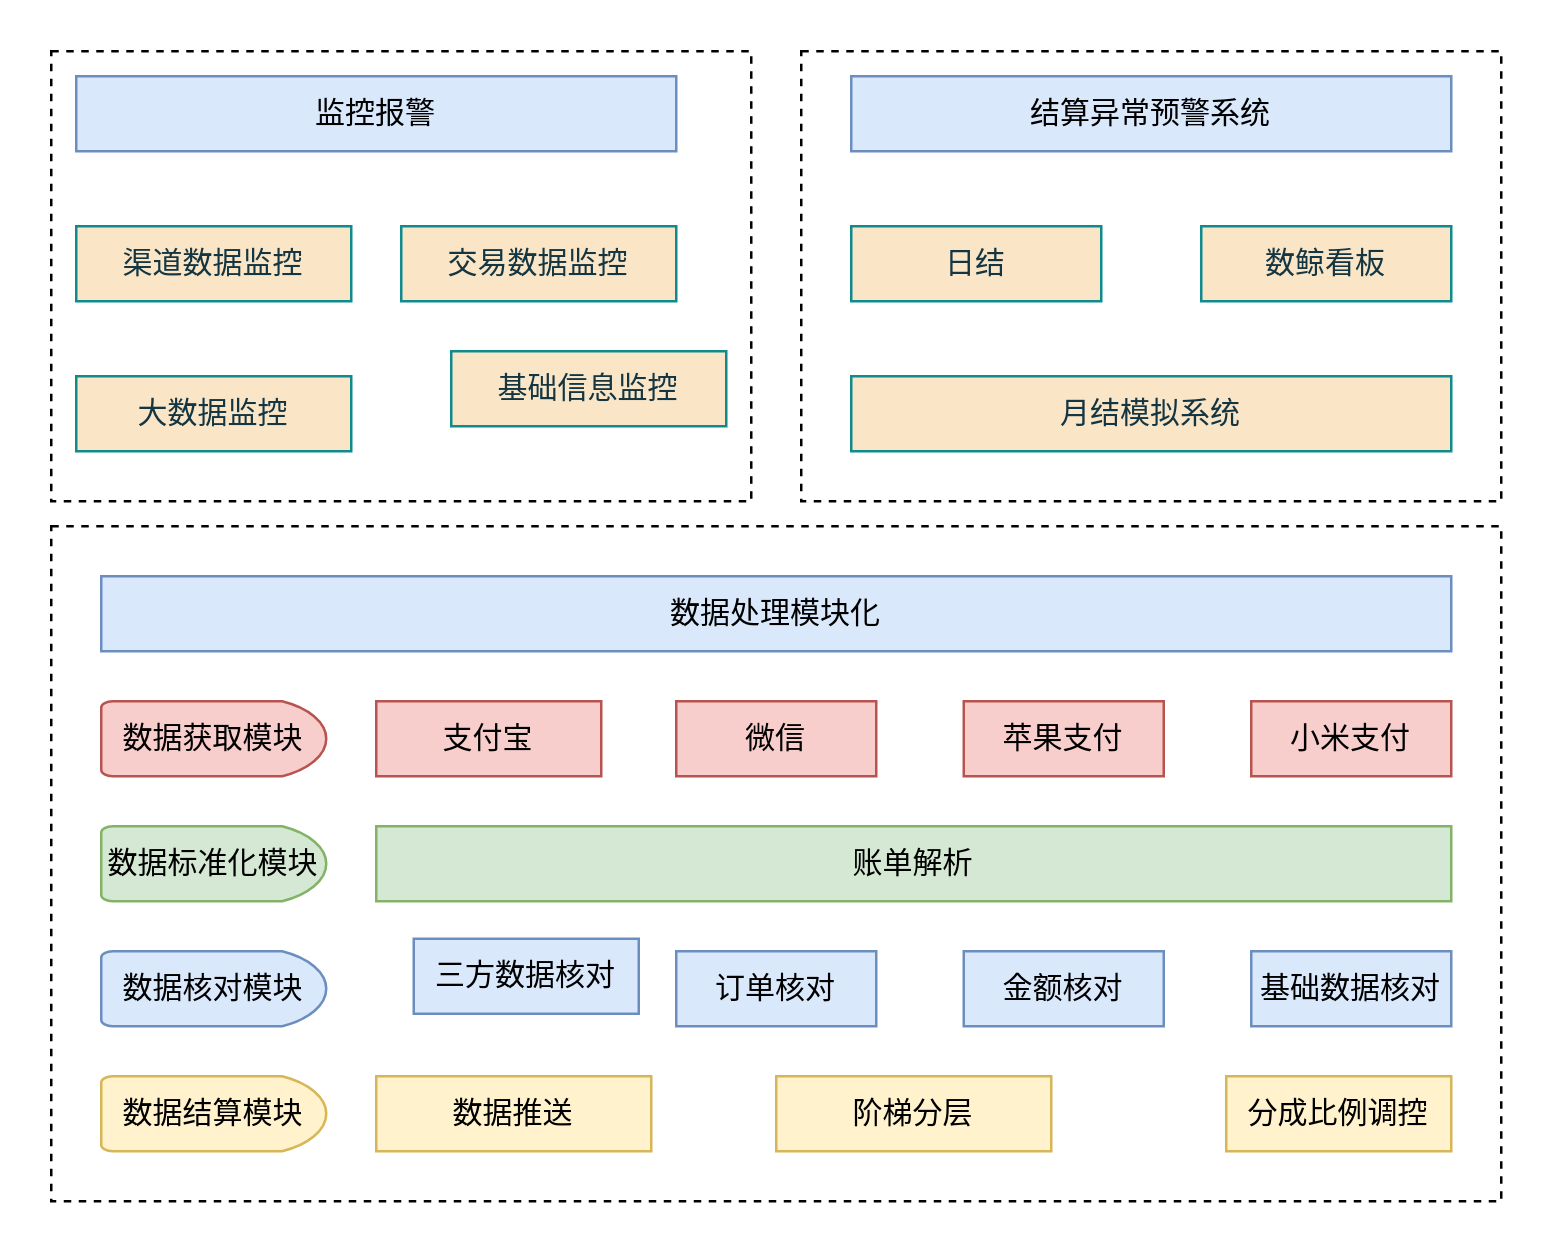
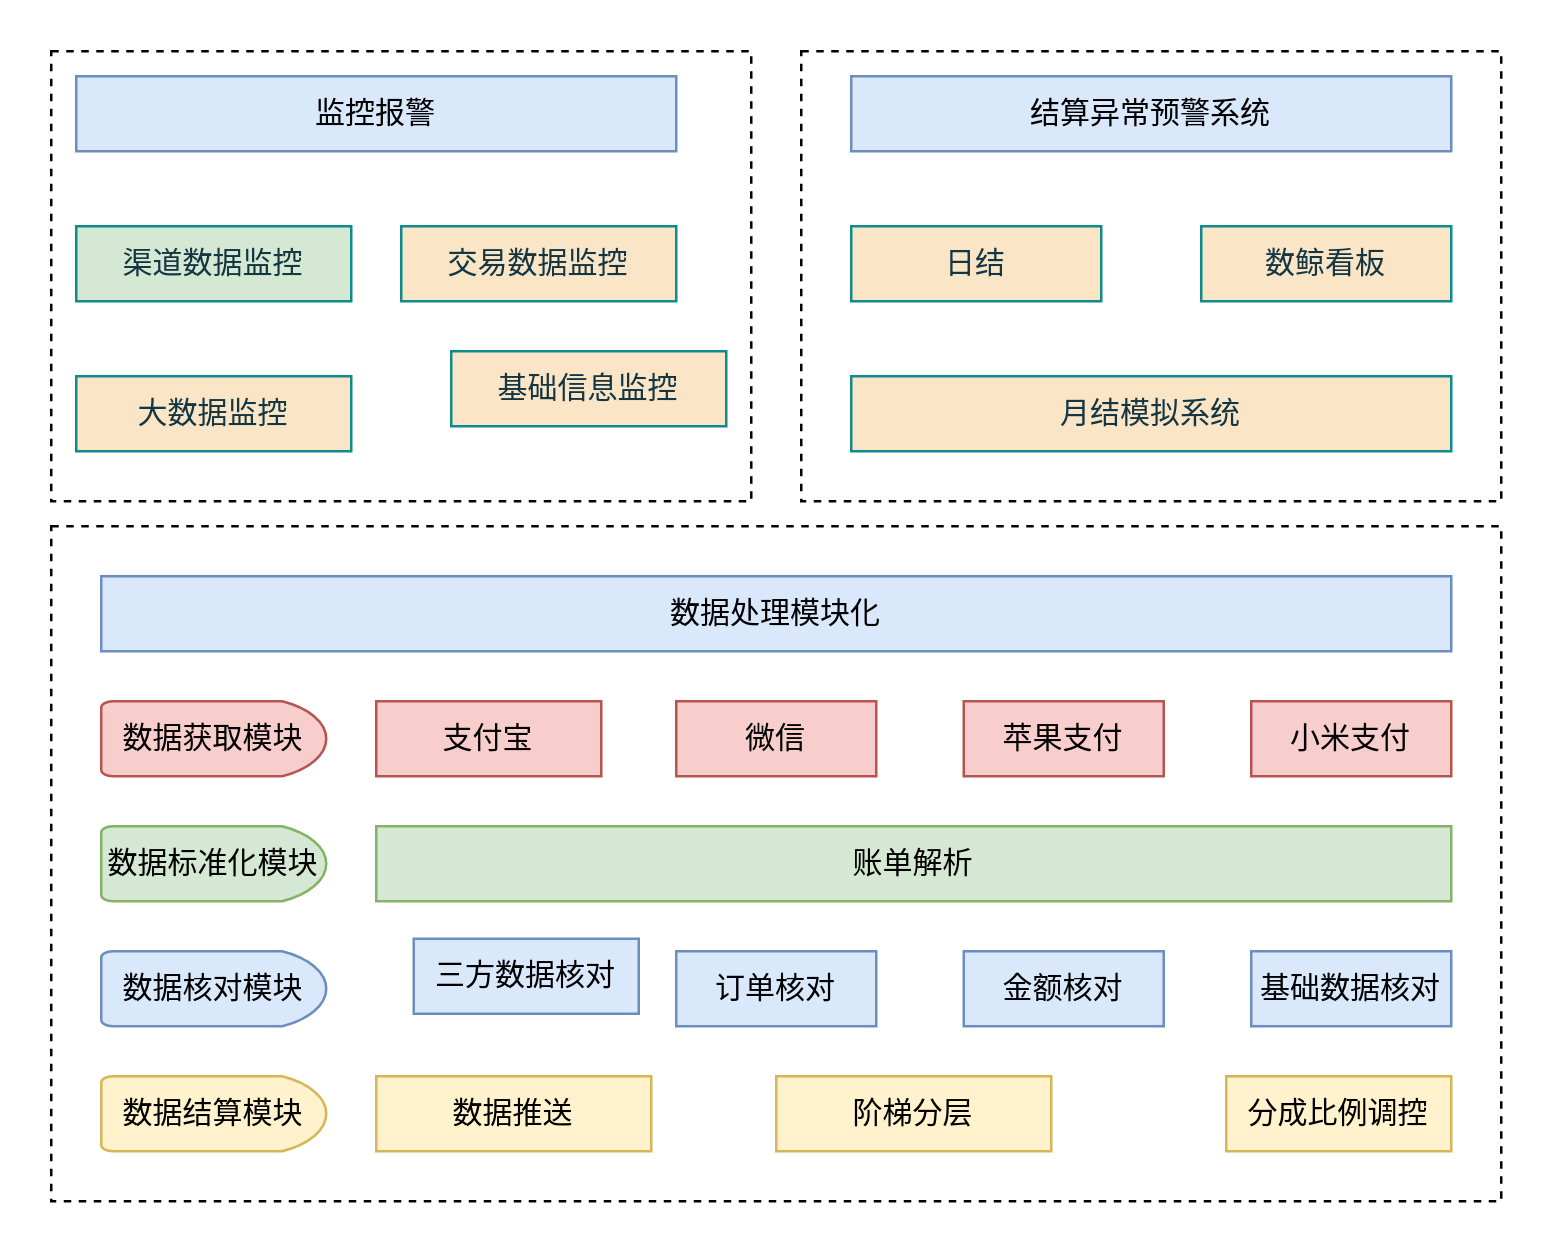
  <mxCell id="0" />
  <mxCell id="1" parent="0" />
  <mxCell id="2" value="" style="rounded=0;whiteSpace=wrap;html=1;dashed=1;" parent="1" vertex="1"><mxGeometry x="320" y="20" width="280" height="180" as="geometry" /></mxCell>
  <mxCell id="3" value="" style="rounded=0;whiteSpace=wrap;html=1;dashed=1;" parent="1" vertex="1"><mxGeometry x="20" y="210" width="580" height="270" as="geometry" /></mxCell>
  <mxCell id="4" value="" style="rounded=0;whiteSpace=wrap;html=1;dashed=1;" parent="1" vertex="1"><mxGeometry x="20" y="20" width="280" height="180" as="geometry" /></mxCell>
- <mxCell id="5" value="渠道数据监控" style="rounded=0;whiteSpace=wrap;html=1;strokeColor=#0F8B8D;fontColor=#143642;fillColor=#FAE5C7;" parent="1" vertex="1"><mxGeometry x="30" y="90" width="110" height="30" as="geometry" /></mxCell>
+ <mxCell id="5" value="渠道数据监控" style="rounded=0;whiteSpace=wrap;html=1;strokeColor=#0F8B8D;fontColor=#143642;fillColor=#d5e8d4;" parent="1" vertex="1"><mxGeometry x="30" y="90" width="110" height="30" as="geometry" /></mxCell>
  <mxCell id="6" value="交易数据监控" style="rounded=0;whiteSpace=wrap;html=1;strokeColor=#0F8B8D;fontColor=#143642;fillColor=#FAE5C7;" parent="1" vertex="1"><mxGeometry x="160" y="90" width="110" height="30" as="geometry" /></mxCell>
  <mxCell id="7" value="大数据监控" style="rounded=0;whiteSpace=wrap;html=1;strokeColor=#0F8B8D;fontColor=#143642;fillColor=#FAE5C7;" parent="1" vertex="1"><mxGeometry x="30" y="150" width="110" height="30" as="geometry" /></mxCell>
  <mxCell id="8" value="基础信息监控" style="rounded=0;whiteSpace=wrap;html=1;strokeColor=#0F8B8D;fontColor=#143642;fillColor=#FAE5C7;" parent="1" vertex="1"><mxGeometry x="180" y="140" width="110" height="30" as="geometry" /></mxCell>
  <mxCell id="9" value="监控报警" style="rounded=0;whiteSpace=wrap;html=1;fillColor=#dae8fc;strokeColor=#6c8ebf;" parent="1" vertex="1"><mxGeometry x="30" y="30" width="240" height="30" as="geometry" /></mxCell>
  <mxCell id="10" value="数据处理模块化" style="rounded=0;whiteSpace=wrap;html=1;strokeColor=#6c8ebf;fillColor=#dae8fc;" parent="1" vertex="1"><mxGeometry x="40" y="230" width="540" height="30" as="geometry" /></mxCell>
  <mxCell id="11" value="支付宝" style="rounded=0;whiteSpace=wrap;html=1;strokeColor=#b85450;fillColor=#f8cecc;" parent="1" vertex="1"><mxGeometry x="150" y="280" width="90" height="30" as="geometry" /></mxCell>
  <mxCell id="12" value="微信" style="rounded=0;whiteSpace=wrap;html=1;strokeColor=#b85450;fillColor=#f8cecc;" parent="1" vertex="1"><mxGeometry x="270" y="280" width="80" height="30" as="geometry" /></mxCell>
  <mxCell id="13" value="苹果支付" style="rounded=0;whiteSpace=wrap;html=1;strokeColor=#b85450;fillColor=#f8cecc;" parent="1" vertex="1"><mxGeometry x="385" y="280" width="80" height="30" as="geometry" /></mxCell>
  <mxCell id="14" value="小米支付" style="rounded=0;whiteSpace=wrap;html=1;strokeColor=#b85450;fillColor=#f8cecc;" parent="1" vertex="1"><mxGeometry x="500" y="280" width="80" height="30" as="geometry" /></mxCell>
  <mxCell id="15" value="账单解析" style="rounded=0;whiteSpace=wrap;html=1;strokeColor=#82b366;fillColor=#d5e8d4;" parent="1" vertex="1"><mxGeometry x="150" y="330" width="430" height="30" as="geometry" /></mxCell>
  <mxCell id="16" value="三方数据核对" style="rounded=0;whiteSpace=wrap;html=1;strokeColor=#6c8ebf;fillColor=#dae8fc;" parent="1" vertex="1"><mxGeometry x="165" y="375" width="90" height="30" as="geometry" /></mxCell>
  <mxCell id="17" value="订单核对" style="rounded=0;whiteSpace=wrap;html=1;strokeColor=#6c8ebf;fillColor=#dae8fc;" parent="1" vertex="1"><mxGeometry x="270" y="380" width="80" height="30" as="geometry" /></mxCell>
  <mxCell id="18" value="金额核对" style="rounded=0;whiteSpace=wrap;html=1;strokeColor=#6c8ebf;fillColor=#dae8fc;" parent="1" vertex="1"><mxGeometry x="385" y="380" width="80" height="30" as="geometry" /></mxCell>
  <mxCell id="19" value="基础数据核对" style="rounded=0;whiteSpace=wrap;html=1;strokeColor=#6c8ebf;fillColor=#dae8fc;" parent="1" vertex="1"><mxGeometry x="500" y="380" width="80" height="30" as="geometry" /></mxCell>
  <mxCell id="20" value="阶梯分层" style="rounded=0;whiteSpace=wrap;html=1;strokeColor=#d6b656;fillColor=#fff2cc;" parent="1" vertex="1"><mxGeometry x="310" y="430" width="110" height="30" as="geometry" /></mxCell>
  <mxCell id="21" value="分成比例调控" style="rounded=0;whiteSpace=wrap;html=1;strokeColor=#d6b656;fillColor=#fff2cc;" parent="1" vertex="1"><mxGeometry x="490" y="430" width="90" height="30" as="geometry" /></mxCell>
  <mxCell id="22" value="结算异常预警系统" style="rounded=0;whiteSpace=wrap;html=1;fillColor=#dae8fc;strokeColor=#6c8ebf;" parent="1" vertex="1"><mxGeometry x="340" y="30" width="240" height="30" as="geometry" /></mxCell>
  <mxCell id="23" value="日结" style="rounded=0;whiteSpace=wrap;html=1;strokeColor=#0F8B8D;fontColor=#143642;fillColor=#FAE5C7;" parent="1" vertex="1"><mxGeometry x="340" y="90" width="100" height="30" as="geometry" /></mxCell>
  <mxCell id="24" value="数鲸看板" style="rounded=0;whiteSpace=wrap;html=1;strokeColor=#0F8B8D;fontColor=#143642;fillColor=#FAE5C7;" parent="1" vertex="1"><mxGeometry x="480" y="90" width="100" height="30" as="geometry" /></mxCell>
  <mxCell id="25" value="月结模拟系统" style="rounded=0;whiteSpace=wrap;html=1;strokeColor=#0F8B8D;fontColor=#143642;fillColor=#FAE5C7;" parent="1" vertex="1"><mxGeometry x="340" y="150" width="240" height="30" as="geometry" /></mxCell>
  <mxCell id="26" value="数据获取模块" style="strokeWidth=1;html=1;shape=mxgraph.flowchart.delay;whiteSpace=wrap;strokeColor=#b85450;fillColor=#f8cecc;" parent="1" vertex="1"><mxGeometry x="40" y="280" width="90" height="30" as="geometry" /></mxCell>
  <mxCell id="27" value="数据标准化模块" style="strokeWidth=1;html=1;shape=mxgraph.flowchart.delay;whiteSpace=wrap;strokeColor=#82b366;fillColor=#d5e8d4;" parent="1" vertex="1"><mxGeometry x="40" y="330" width="90" height="30" as="geometry" /></mxCell>
  <mxCell id="28" value="数据核对模块" style="strokeWidth=1;html=1;shape=mxgraph.flowchart.delay;whiteSpace=wrap;strokeColor=#6c8ebf;fillColor=#dae8fc;" parent="1" vertex="1"><mxGeometry x="40" y="380" width="90" height="30" as="geometry" /></mxCell>
  <mxCell id="29" value="数据结算模块" style="strokeWidth=1;html=1;shape=mxgraph.flowchart.delay;whiteSpace=wrap;strokeColor=#d6b656;fillColor=#fff2cc;" parent="1" vertex="1"><mxGeometry x="40" y="430" width="90" height="30" as="geometry" /></mxCell>
  <mxCell id="30" value="数据推送" style="rounded=0;whiteSpace=wrap;html=1;strokeColor=#d6b656;fillColor=#fff2cc;" vertex="1" parent="1"><mxGeometry x="150" y="430" width="110" height="30" as="geometry" /></mxCell>
